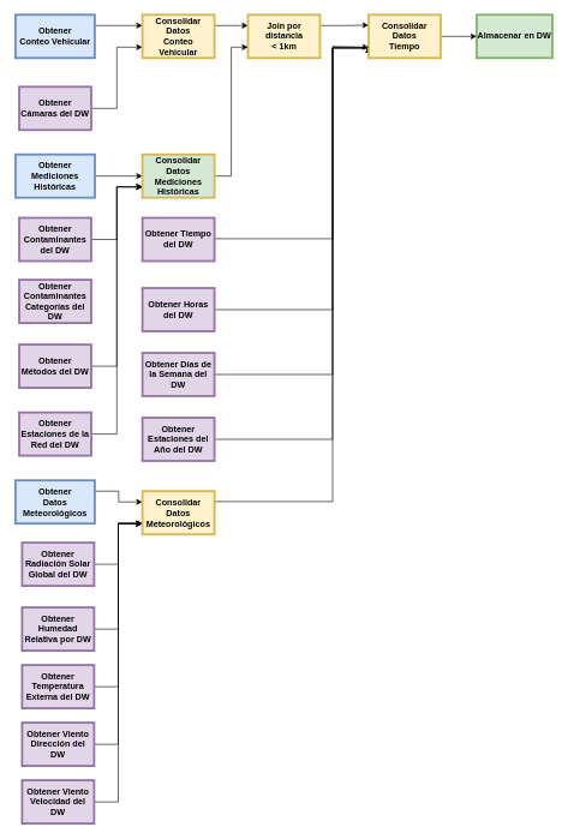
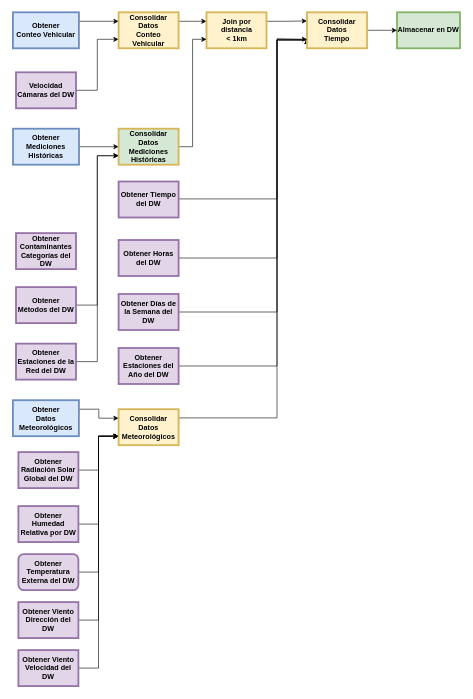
  <mxCell id="0" />
  <mxCell id="1" parent="0" />
  <mxCell id="2" style="edgeStyle=orthogonalEdgeStyle;rounded=0;orthogonalLoop=1;jettySize=auto;html=1;exitX=1;exitY=0.5;exitDx=0;exitDy=0;entryX=0;entryY=0.75;entryDx=0;entryDy=0;" parent="1" source="3" edge="1"><mxGeometry relative="1" as="geometry"><Array as="points"><mxPoint x="461" y="519" /><mxPoint x="461" y="66" /></Array><mxPoint x="511" y="64.333" as="targetPoint" /></mxGeometry></mxCell>
  <mxCell id="3" value="Obtener Días de la Semana del DW" style="whiteSpace=wrap;align=center;verticalAlign=middle;fontStyle=1;strokeWidth=3;fillColor=#e1d5e7;strokeColor=#9673a6;" parent="1" vertex="1"><mxGeometry x="197" y="489.5" width="100" height="60" as="geometry" /></mxCell>
  <mxCell id="4" style="edgeStyle=orthogonalEdgeStyle;rounded=0;orthogonalLoop=1;jettySize=auto;html=1;exitX=1;exitY=0.5;exitDx=0;exitDy=0;entryX=0;entryY=0.75;entryDx=0;entryDy=0;" parent="1" source="5" target="26" edge="1"><mxGeometry relative="1" as="geometry" /></mxCell>
  <mxCell id="5" value="Obtener Métodos del DW" style="whiteSpace=wrap;align=center;verticalAlign=middle;fontStyle=1;strokeWidth=3;fillColor=#e1d5e7;strokeColor=#9673a6;" parent="1" vertex="1"><mxGeometry x="26" y="478" width="100" height="60" as="geometry" /></mxCell>
  <mxCell id="6" style="edgeStyle=orthogonalEdgeStyle;rounded=0;orthogonalLoop=1;jettySize=auto;html=1;exitX=1;exitY=0.5;exitDx=0;exitDy=0;entryX=0;entryY=0.75;entryDx=0;entryDy=0;" parent="1" source="7" edge="1"><mxGeometry relative="1" as="geometry"><Array as="points"><mxPoint x="461" y="429" /><mxPoint x="461" y="66" /></Array><mxPoint x="511" y="64.333" as="targetPoint" /></mxGeometry></mxCell>
  <mxCell id="7" value="Obtener Horas del DW" style="whiteSpace=wrap;align=center;verticalAlign=middle;fontStyle=1;strokeWidth=3;fillColor=#e1d5e7;strokeColor=#9673a6;" parent="1" vertex="1"><mxGeometry x="197" y="399.5" width="100" height="60" as="geometry" /></mxCell>
  <mxCell id="8" style="edgeStyle=orthogonalEdgeStyle;rounded=0;orthogonalLoop=1;jettySize=auto;html=1;exitX=1;exitY=0.5;exitDx=0;exitDy=0;entryX=0;entryY=0.75;entryDx=0;entryDy=0;" parent="1" source="9" edge="1"><mxGeometry relative="1" as="geometry"><Array as="points"><mxPoint x="461" y="331" /><mxPoint x="461" y="66" /></Array><mxPoint x="511" y="64.333" as="targetPoint" /></mxGeometry></mxCell>
  <mxCell id="9" value="Obtener Tiempo del DW" style="whiteSpace=wrap;align=center;verticalAlign=middle;fontStyle=1;strokeWidth=3;fillColor=#e1d5e7;strokeColor=#9673a6;" parent="1" vertex="1"><mxGeometry x="197" y="302" width="100" height="60" as="geometry" /></mxCell>
  <mxCell id="10" style="edgeStyle=orthogonalEdgeStyle;rounded=0;orthogonalLoop=1;jettySize=auto;html=1;exitX=1;exitY=0.5;exitDx=0;exitDy=0;entryX=0;entryY=0.75;entryDx=0;entryDy=0;" parent="1" source="11" edge="1"><mxGeometry relative="1" as="geometry"><Array as="points"><mxPoint x="461" y="609" /><mxPoint x="461" y="66" /></Array><mxPoint x="511" y="64.333" as="targetPoint" /></mxGeometry></mxCell>
  <mxCell id="11" value="Obtener Estaciones del Año del DW" style="whiteSpace=wrap;align=center;verticalAlign=middle;fontStyle=1;strokeWidth=3;fillColor=#e1d5e7;strokeColor=#9673a6;" parent="1" vertex="1"><mxGeometry x="197" y="579.5" width="100" height="60" as="geometry" /></mxCell>
  <mxCell id="12" value="Obtener Contaminantes Categorías del DW" style="whiteSpace=wrap;align=center;verticalAlign=middle;fontStyle=1;strokeWidth=3;fillColor=#e1d5e7;strokeColor=#9673a6;" parent="1" vertex="1"><mxGeometry x="26" y="388" width="100" height="60" as="geometry" /></mxCell>
  <mxCell id="13" style="edgeStyle=orthogonalEdgeStyle;rounded=0;orthogonalLoop=1;jettySize=auto;html=1;exitX=1;exitY=0.5;exitDx=0;exitDy=0;entryX=0;entryY=0.75;entryDx=0;entryDy=0;" parent="1" source="14" target="22" edge="1"><mxGeometry relative="1" as="geometry" /></mxCell>
- <mxCell id="14" value="Obtener Cámaras del DW" style="whiteSpace=wrap;align=center;verticalAlign=middle;fontStyle=1;strokeWidth=3;fillColor=#e1d5e7;strokeColor=#9673a6;" parent="1" vertex="1"><mxGeometry x="26" y="120" width="100" height="60" as="geometry" /></mxCell>
- <mxCell id="15" style="edgeStyle=orthogonalEdgeStyle;rounded=0;orthogonalLoop=1;jettySize=auto;html=1;exitX=1;exitY=0.5;exitDx=0;exitDy=0;entryX=0;entryY=0.75;entryDx=0;entryDy=0;" parent="1" source="16" target="26" edge="1"><mxGeometry relative="1" as="geometry" /></mxCell>
- <mxCell id="16" value="Obtener Contaminantes del DW" style="whiteSpace=wrap;align=center;verticalAlign=middle;fontStyle=1;strokeWidth=3;fillColor=#e1d5e7;strokeColor=#9673a6;" parent="1" vertex="1"><mxGeometry x="26" y="302" width="100" height="60" as="geometry" /></mxCell>
+ <mxCell id="14" value="Velocidad Cámaras del DW" style="whiteSpace=wrap;align=center;verticalAlign=middle;fontStyle=1;strokeWidth=3;fillColor=#e1d5e7;strokeColor=#9673a6;" parent="1" vertex="1"><mxGeometry x="26" y="120" width="100" height="60" as="geometry" /></mxCell>
  <mxCell id="17" style="edgeStyle=orthogonalEdgeStyle;rounded=0;orthogonalLoop=1;jettySize=auto;html=1;exitX=1;exitY=0.25;exitDx=0;exitDy=0;entryX=0;entryY=0.25;entryDx=0;entryDy=0;" parent="1" source="18" target="22" edge="1"><mxGeometry relative="1" as="geometry" /></mxCell>
  <mxCell id="18" value="Obtener&#10;Conteo Vehicular" style="whiteSpace=wrap;align=center;verticalAlign=middle;fontStyle=1;strokeWidth=3;fillColor=#dae8fc;strokeColor=#6c8ebf;" parent="1" vertex="1"><mxGeometry x="20.853" y="20" width="110" height="60" as="geometry" /></mxCell>
  <mxCell id="19" style="edgeStyle=orthogonalEdgeStyle;rounded=0;orthogonalLoop=1;jettySize=auto;html=1;exitX=1;exitY=0.5;exitDx=0;exitDy=0;entryX=0;entryY=0.5;entryDx=0;entryDy=0;" parent="1" source="20" target="26" edge="1"><mxGeometry relative="1" as="geometry" /></mxCell>
  <mxCell id="20" value="Obtener&#10;Mediciones Históricas" style="whiteSpace=wrap;align=center;verticalAlign=middle;fontStyle=1;strokeWidth=3;fillColor=#dae8fc;strokeColor=#6c8ebf;" parent="1" vertex="1"><mxGeometry x="21" y="214" width="110" height="60" as="geometry" /></mxCell>
  <mxCell id="21" style="edgeStyle=orthogonalEdgeStyle;rounded=0;orthogonalLoop=1;jettySize=auto;html=1;exitX=1;exitY=0.25;exitDx=0;exitDy=0;entryX=0;entryY=0.25;entryDx=0;entryDy=0;" parent="1" source="22" target="24" edge="1"><mxGeometry relative="1" as="geometry" /></mxCell>
  <mxCell id="22" value="Consolidar&#10;Datos&#10;Conteo Vehicular" style="whiteSpace=wrap;align=center;verticalAlign=middle;fontStyle=1;strokeWidth=3;fillColor=#fff2cc;strokeColor=#d6b656;" parent="1" vertex="1"><mxGeometry x="197" y="20" width="100" height="60" as="geometry" /></mxCell>
  <mxCell id="23" style="edgeStyle=orthogonalEdgeStyle;rounded=0;orthogonalLoop=1;jettySize=auto;html=1;exitX=1;exitY=0.25;exitDx=0;exitDy=0;entryX=0;entryY=0.25;entryDx=0;entryDy=0;" parent="1" source="24" edge="1"><mxGeometry relative="1" as="geometry"><mxPoint x="511" y="34.333" as="targetPoint" /></mxGeometry></mxCell>
  <mxCell id="24" value="Join por distancia&#10;&lt; 1km" style="whiteSpace=wrap;align=center;verticalAlign=middle;fontStyle=1;strokeWidth=3;fillColor=#fff2cc;strokeColor=#d6b656;" parent="1" vertex="1"><mxGeometry x="343.5" y="20" width="100" height="60" as="geometry" /></mxCell>
  <mxCell id="25" style="edgeStyle=orthogonalEdgeStyle;rounded=0;orthogonalLoop=1;jettySize=auto;html=1;exitX=1;exitY=0.5;exitDx=0;exitDy=0;entryX=0;entryY=0.75;entryDx=0;entryDy=0;" parent="1" source="26" target="24" edge="1"><mxGeometry relative="1" as="geometry" /></mxCell>
  <mxCell id="26" value="Consolidar&#10;Datos&#10;Mediciones Históricas" style="whiteSpace=wrap;align=center;verticalAlign=middle;fontStyle=1;strokeWidth=3;fillColor=#d5e8d4;strokeColor=#d6b656;" parent="1" vertex="1"><mxGeometry x="197" y="214" width="100" height="60" as="geometry" /></mxCell>
  <mxCell id="27" style="edgeStyle=orthogonalEdgeStyle;rounded=0;orthogonalLoop=1;jettySize=auto;html=1;exitX=1;exitY=0.5;exitDx=0;exitDy=0;entryX=0;entryY=0.75;entryDx=0;entryDy=0;" parent="1" source="28" target="26" edge="1"><mxGeometry relative="1" as="geometry" /></mxCell>
  <mxCell id="28" value="Obtener Estaciones de la Red del DW" style="whiteSpace=wrap;align=center;verticalAlign=middle;fontStyle=1;strokeWidth=3;fillColor=#e1d5e7;strokeColor=#9673a6;" parent="1" vertex="1"><mxGeometry x="26" y="572.206" width="100" height="60" as="geometry" /></mxCell>
  <mxCell id="29" value="Almacenar en DW" style="whiteSpace=wrap;align=center;verticalAlign=middle;fontStyle=1;strokeWidth=3;fillColor=#d5e8d4;strokeColor=#82b366;" parent="1" vertex="1"><mxGeometry x="661" y="20" width="105" height="60" as="geometry" /></mxCell>
  <mxCell id="30" style="edgeStyle=orthogonalEdgeStyle;rounded=0;orthogonalLoop=1;jettySize=auto;html=1;exitX=1;exitY=0.25;exitDx=0;exitDy=0;entryX=0;entryY=0.25;entryDx=0;entryDy=0;" edge="1" parent="1" source="31" target="45"><mxGeometry relative="1" as="geometry" /></mxCell>
  <mxCell id="31" value="Obtener&#10;Datos Meteorológicos" style="whiteSpace=wrap;align=center;verticalAlign=middle;fontStyle=1;strokeWidth=3;fillColor=#dae8fc;strokeColor=#6c8ebf;" vertex="1" parent="1"><mxGeometry x="20.853" y="666.5" width="110" height="60" as="geometry" /></mxCell>
  <mxCell id="32" style="edgeStyle=orthogonalEdgeStyle;rounded=0;orthogonalLoop=1;jettySize=auto;html=1;exitX=1;exitY=0.5;exitDx=0;exitDy=0;entryX=0;entryY=0.5;entryDx=0;entryDy=0;" edge="1" parent="1" source="33" target="29"><mxGeometry relative="1" as="geometry" /></mxCell>
  <mxCell id="33" value="Consolidar&#10;Datos&#10;Tiempo" style="whiteSpace=wrap;align=center;verticalAlign=middle;fontStyle=1;strokeWidth=3;fillColor=#fff2cc;strokeColor=#d6b656;" vertex="1" parent="1"><mxGeometry x="511" y="20" width="100" height="60" as="geometry" /></mxCell>
  <mxCell id="34" style="edgeStyle=orthogonalEdgeStyle;rounded=0;orthogonalLoop=1;jettySize=auto;html=1;exitX=1;exitY=0.5;exitDx=0;exitDy=0;entryX=0;entryY=0.75;entryDx=0;entryDy=0;" edge="1" parent="1" source="35" target="45"><mxGeometry relative="1" as="geometry" /></mxCell>
- <mxCell id="35" value="Obtener Temperatura Externa del DW" style="whiteSpace=wrap;align=center;verticalAlign=middle;fontStyle=1;strokeWidth=3;fillColor=#e1d5e7;strokeColor=#9673a6;" vertex="1" parent="1"><mxGeometry x="30" y="923" width="100" height="60" as="geometry" /></mxCell>
+ <mxCell id="35" value="Obtener Temperatura Externa del DW" style="whiteSpace=wrap;align=center;verticalAlign=middle;fontStyle=1;strokeWidth=3;fillColor=#e1d5e7;strokeColor=#9673a6;rounded=1;" vertex="1" parent="1"><mxGeometry x="30" y="923" width="100" height="60" as="geometry" /></mxCell>
  <mxCell id="36" style="edgeStyle=orthogonalEdgeStyle;rounded=0;orthogonalLoop=1;jettySize=auto;html=1;exitX=1;exitY=0.5;exitDx=0;exitDy=0;entryX=0;entryY=0.75;entryDx=0;entryDy=0;" edge="1" parent="1" source="37" target="45"><mxGeometry relative="1" as="geometry" /></mxCell>
  <mxCell id="37" value="Obtener Humedad Relativa por DW" style="whiteSpace=wrap;align=center;verticalAlign=middle;fontStyle=1;strokeWidth=3;fillColor=#e1d5e7;strokeColor=#9673a6;" vertex="1" parent="1"><mxGeometry x="30" y="843" width="100" height="60" as="geometry" /></mxCell>
  <mxCell id="38" style="edgeStyle=orthogonalEdgeStyle;rounded=0;orthogonalLoop=1;jettySize=auto;html=1;exitX=1;exitY=0.5;exitDx=0;exitDy=0;entryX=0;entryY=0.75;entryDx=0;entryDy=0;" edge="1" parent="1" source="39" target="45"><mxGeometry relative="1" as="geometry" /></mxCell>
  <mxCell id="39" value="Obtener Radiación Solar Global del DW" style="whiteSpace=wrap;align=center;verticalAlign=middle;fontStyle=1;strokeWidth=3;fillColor=#e1d5e7;strokeColor=#9673a6;" vertex="1" parent="1"><mxGeometry x="30" y="753" width="100" height="60" as="geometry" /></mxCell>
  <mxCell id="40" style="edgeStyle=orthogonalEdgeStyle;rounded=0;orthogonalLoop=1;jettySize=auto;html=1;exitX=1;exitY=0.5;exitDx=0;exitDy=0;entryX=0;entryY=0.75;entryDx=0;entryDy=0;" edge="1" parent="1" source="41" target="45"><mxGeometry relative="1" as="geometry" /></mxCell>
  <mxCell id="41" value="Obtener Viento Dirección del DW" style="whiteSpace=wrap;align=center;verticalAlign=middle;fontStyle=1;strokeWidth=3;fillColor=#e1d5e7;strokeColor=#9673a6;" vertex="1" parent="1"><mxGeometry x="30" y="1003" width="100" height="60" as="geometry" /></mxCell>
  <mxCell id="42" style="edgeStyle=orthogonalEdgeStyle;rounded=0;orthogonalLoop=1;jettySize=auto;html=1;exitX=1;exitY=0.5;exitDx=0;exitDy=0;entryX=0;entryY=0.75;entryDx=0;entryDy=0;" edge="1" parent="1" source="43" target="45"><mxGeometry relative="1" as="geometry" /></mxCell>
  <mxCell id="43" value="Obtener Viento Velocidad del DW" style="whiteSpace=wrap;align=center;verticalAlign=middle;fontStyle=1;strokeWidth=3;fillColor=#e1d5e7;strokeColor=#9673a6;" vertex="1" parent="1"><mxGeometry x="30" y="1083" width="100" height="60" as="geometry" /></mxCell>
  <mxCell id="44" style="edgeStyle=orthogonalEdgeStyle;rounded=0;orthogonalLoop=1;jettySize=auto;html=1;exitX=1;exitY=0.5;exitDx=0;exitDy=0;entryX=0;entryY=0.75;entryDx=0;entryDy=0;" edge="1" parent="1" source="45" target="33"><mxGeometry relative="1" as="geometry"><Array as="points"><mxPoint x="461" y="696" /><mxPoint x="461" y="64" /></Array></mxGeometry></mxCell>
  <mxCell id="45" value="Consolidar&#10;Datos&#10;Meteorológicos" style="whiteSpace=wrap;align=center;verticalAlign=middle;fontStyle=1;strokeWidth=3;fillColor=#fff2cc;strokeColor=#d6b656;" vertex="1" parent="1"><mxGeometry x="197" y="681.5" width="100" height="60" as="geometry" /></mxCell>
